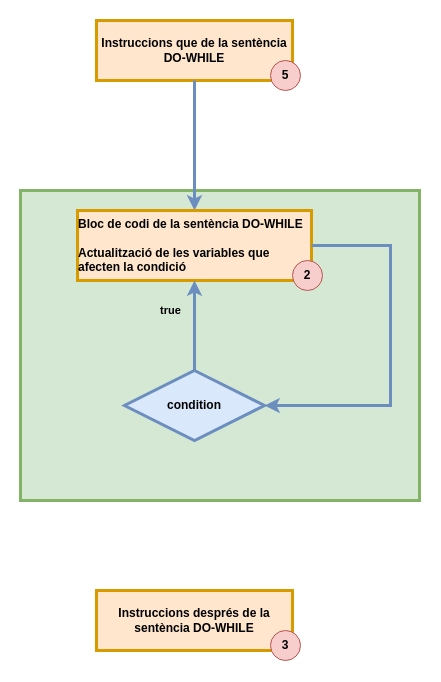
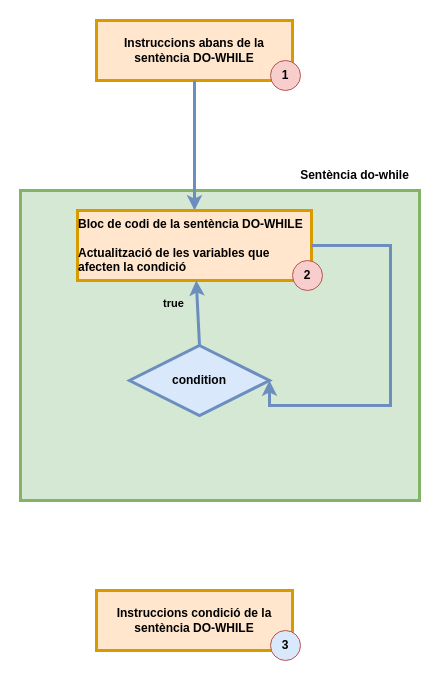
  <mxCell id="0" />
  <mxCell id="1" parent="0" />
  <mxCell id="2" value="" style="verticalLabelPosition=top;verticalAlign=bottom;html=1;shape=mxgraph.basic.rect;fillColor2=none;strokeWidth=3;size=20;indent=100;fillColor=#d5e8d4;strokeColor=#82b366;align=right;horizontal=1;labelPosition=left;labelBackgroundColor=#ffffff;" vertex="1" parent="1"><mxGeometry x="20" y="190" width="399" height="310" as="geometry" /></mxCell>
- <mxCell id="3" value="&lt;b&gt;Instruccions que de la sentència DO-WHILE&lt;br&gt;&lt;/b&gt;" style="rounded=0;whiteSpace=wrap;html=1;fillColor=#ffe6cc;strokeColor=#d79b00;strokeWidth=3;" vertex="1" parent="1"><mxGeometry x="96" y="20" width="196" height="60" as="geometry" /></mxCell>
+ <mxCell id="3" value="&lt;b&gt;Instruccions abans de la sentència DO-WHILE&lt;br&gt;&lt;/b&gt;" style="rounded=0;whiteSpace=wrap;html=1;fillColor=#ffe6cc;strokeColor=#d79b00;strokeWidth=3;" vertex="1" parent="1"><mxGeometry x="96" y="20" width="196" height="60" as="geometry" /></mxCell>
  <mxCell id="4" value="" style="endArrow=classic;html=1;rounded=0;fillColor=#dae8fc;strokeColor=#6c8ebf;strokeWidth=3;" edge="1" parent="1" source="3" target="5"><mxGeometry width="50" height="50" relative="1" as="geometry"><mxPoint x="170" y="430" as="sourcePoint" /><mxPoint x="194" y="230" as="targetPoint" /></mxGeometry></mxCell>
  <mxCell id="5" value="&lt;div align=&quot;left&quot;&gt;&lt;b&gt;Bloc de codi de la sentència DO-WHILE&lt;/b&gt;&lt;br&gt;&lt;br&gt;&lt;b&gt;Actualització de les variables que afecten la condició&lt;/b&gt;&lt;br&gt;&lt;/div&gt;" style="rounded=0;whiteSpace=wrap;html=1;fillColor=#ffe6cc;strokeColor=#d79b00;strokeWidth=3;" vertex="1" parent="1"><mxGeometry x="77" y="210" width="234" height="70" as="geometry" /></mxCell>
  <mxCell id="6" value="&lt;b&gt;true&lt;/b&gt;" style="endArrow=classic;html=1;rounded=0;exitX=0.5;exitY=0;exitDx=0;exitDy=0;exitPerimeter=0;fillColor=#dae8fc;strokeColor=#6c8ebf;curved=0;jumpSize=20;strokeWidth=3;labelBackgroundColor=#d5e8d4;" edge="1" parent="1" source="13" target="5"><mxGeometry x="0.333" y="24" width="50" height="50" relative="1" as="geometry"><mxPoint x="194" y="300" as="sourcePoint" /><mxPoint x="190" y="380" as="targetPoint" /><mxPoint as="offset" /></mxGeometry></mxCell>
- <mxCell id="7" value="&lt;b&gt;Instruccions després de la sentència DO-WHILE&lt;br&gt;&lt;/b&gt;" style="rounded=0;whiteSpace=wrap;html=1;fillColor=#ffe6cc;strokeColor=#d79b00;strokeWidth=3;" vertex="1" parent="1"><mxGeometry x="96" y="590" width="196" height="60" as="geometry" /></mxCell>
+ <mxCell id="7" value="&lt;b&gt;Instruccions condició de la sentència DO-WHILE&lt;br&gt;&lt;/b&gt;" style="rounded=0;whiteSpace=wrap;html=1;fillColor=#ffe6cc;strokeColor=#d79b00;strokeWidth=3;" vertex="1" parent="1"><mxGeometry x="96" y="590" width="196" height="60" as="geometry" /></mxCell>
  <mxCell id="8" value="" style="endArrow=classic;html=1;rounded=0;exitX=1;exitY=0.5;exitDx=0;exitDy=0;edgeStyle=orthogonalEdgeStyle;entryX=1;entryY=0.5;entryDx=0;entryDy=0;strokeWidth=3;fillColor=#dae8fc;strokeColor=#6c8ebf;labelBackgroundColor=#d5e8d4;entryPerimeter=0;" edge="1" parent="1" source="5" target="13"><mxGeometry x="-0.826" y="15" width="50" height="50" relative="1" as="geometry"><mxPoint x="264" y="265" as="sourcePoint" /><mxPoint x="430" y="340" as="targetPoint" /><Array as="points"><mxPoint x="390" y="245" /><mxPoint x="390" y="405" /></Array><mxPoint as="offset" /></mxGeometry></mxCell>
- <mxCell id="10" value="&lt;b&gt;5&lt;/b&gt;" style="ellipse;whiteSpace=wrap;html=1;aspect=fixed;fillColor=#f8cecc;strokeColor=#b85450;" vertex="1" parent="1"><mxGeometry x="270" y="60" width="30" height="30" as="geometry" /></mxCell>
+ <mxCell id="9" value="&lt;b&gt;Sentència do-while&lt;/b&gt;" style="text;html=1;align=center;verticalAlign=middle;resizable=0;points=[];autosize=1;strokeColor=none;fillColor=none;" vertex="1" parent="1"><mxGeometry x="289" y="160" width="130" height="30" as="geometry" /></mxCell>
+ <mxCell id="10" value="&lt;b&gt;1&lt;/b&gt;" style="ellipse;whiteSpace=wrap;html=1;aspect=fixed;fillColor=#f8cecc;strokeColor=#b85450;" vertex="1" parent="1"><mxGeometry x="270" y="60" width="30" height="30" as="geometry" /></mxCell>
  <mxCell id="11" value="&lt;span&gt;2&lt;/span&gt;" style="ellipse;whiteSpace=wrap;html=1;aspect=fixed;fillColor=#f8cecc;strokeColor=#b85450;fontStyle=1" vertex="1" parent="1"><mxGeometry x="292" y="260" width="30" height="30" as="geometry" /></mxCell>
- <mxCell id="12" value="&lt;b&gt;3&lt;/b&gt;" style="ellipse;whiteSpace=wrap;html=1;aspect=fixed;fillColor=#f8cecc;strokeColor=#b85450;" vertex="1" parent="1"><mxGeometry x="270" y="630" width="30" height="30" as="geometry" /></mxCell>
- <mxCell id="13" value="&lt;b&gt;condition&lt;/b&gt;" style="strokeWidth=3;html=1;shape=mxgraph.flowchart.decision;whiteSpace=wrap;fillColor=#dae8fc;strokeColor=#6c8ebf;" vertex="1" parent="1"><mxGeometry x="124" y="370" width="140" height="70" as="geometry" /></mxCell>
+ <mxCell id="12" value="&lt;b&gt;3&lt;/b&gt;" style="ellipse;whiteSpace=wrap;html=1;aspect=fixed;fillColor=#dae8fc;strokeColor=#b85450;" vertex="1" parent="1"><mxGeometry x="270" y="630" width="30" height="30" as="geometry" /></mxCell>
+ <mxCell id="13" value="&lt;b&gt;condition&lt;/b&gt;" style="strokeWidth=3;html=1;shape=mxgraph.flowchart.decision;whiteSpace=wrap;fillColor=#dae8fc;strokeColor=#6c8ebf;" vertex="1" parent="1"><mxGeometry x="129" y="345" width="140" height="70" as="geometry" /></mxCell>
